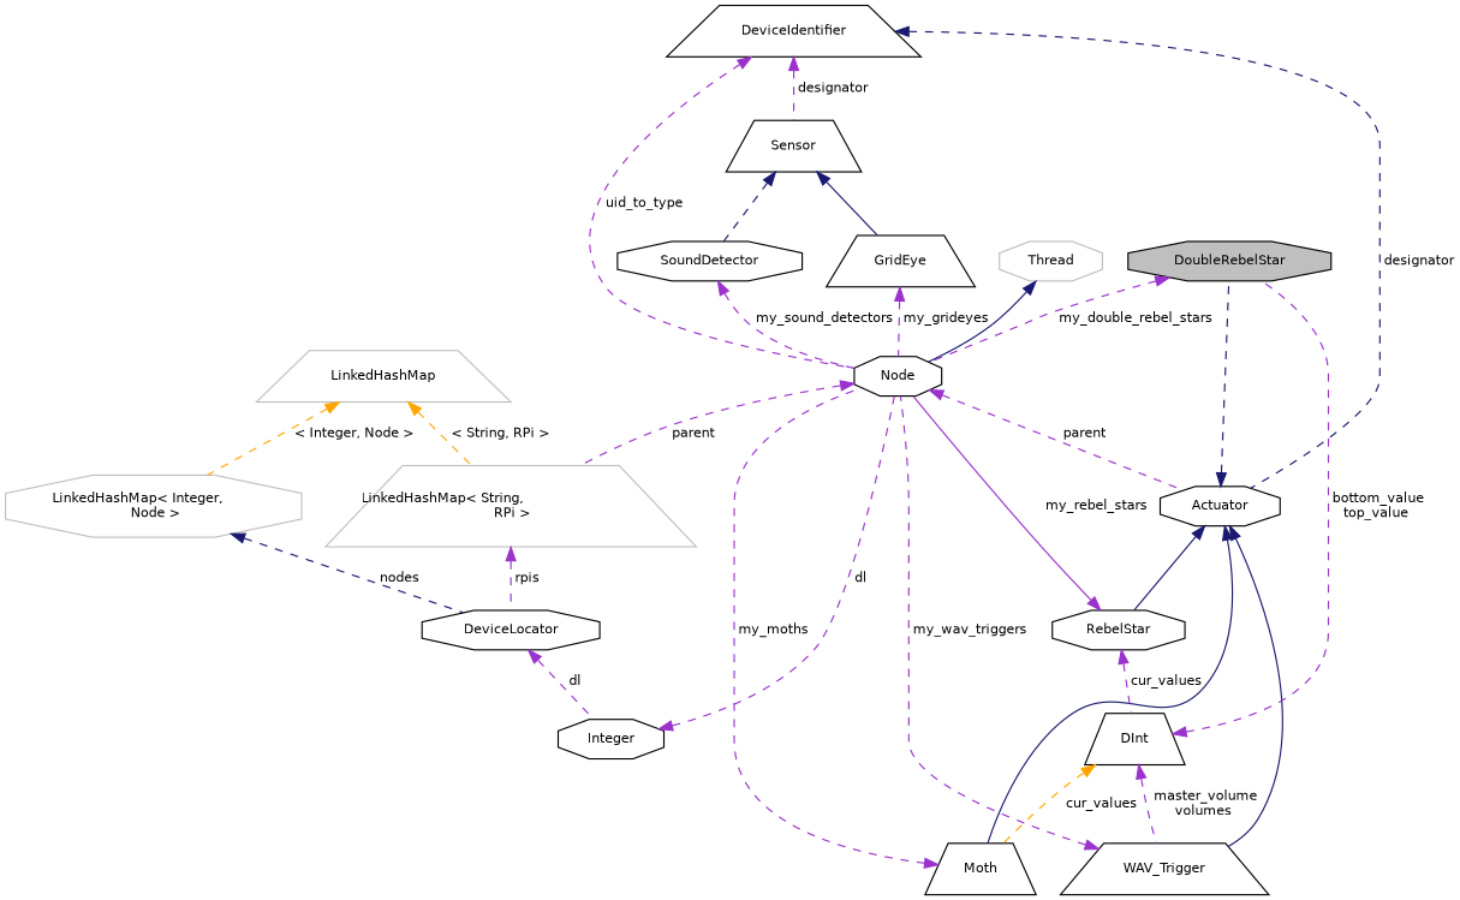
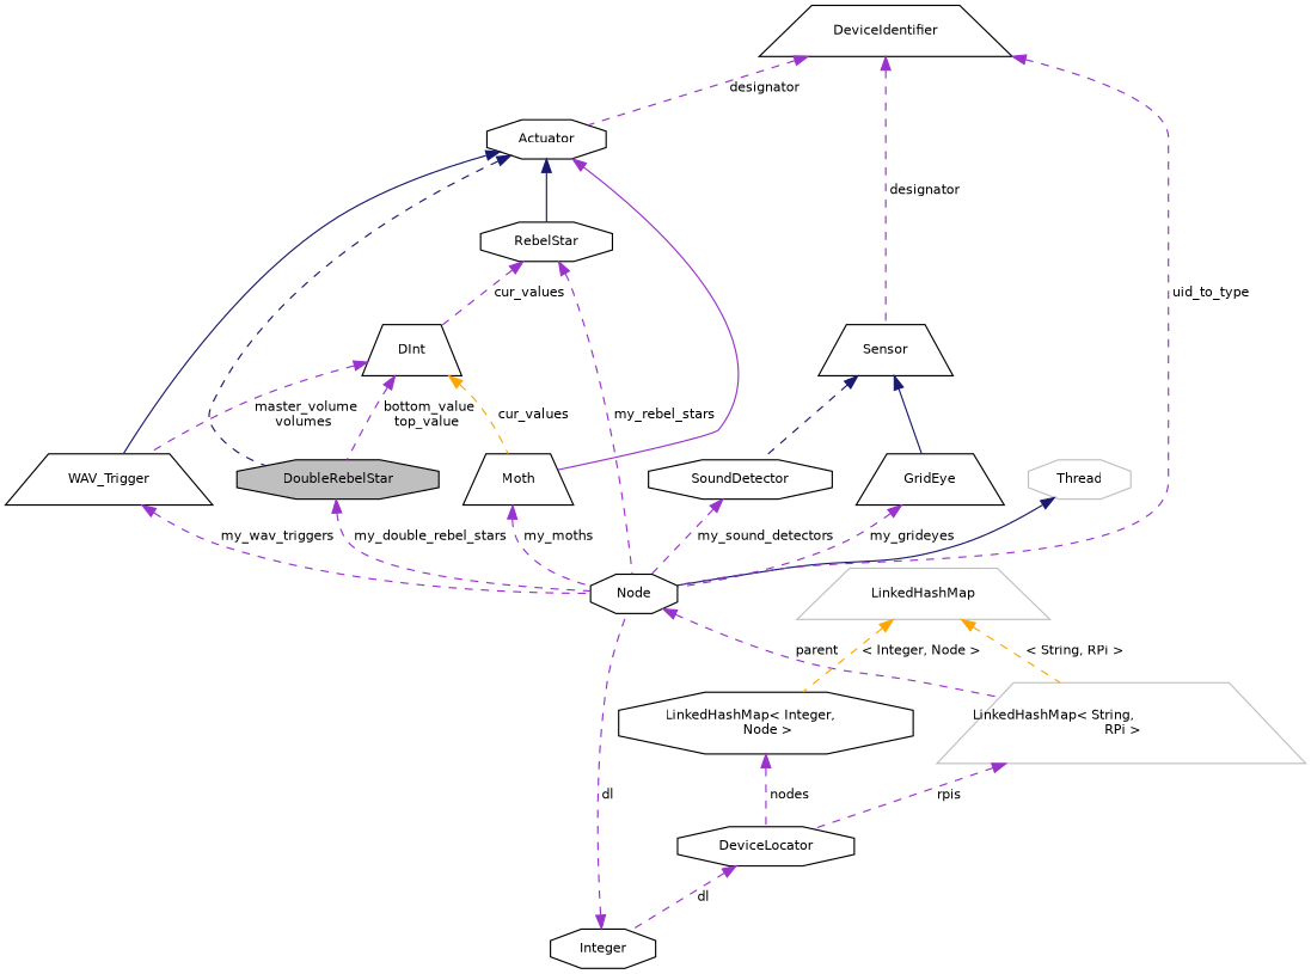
  digraph {
    node [color=black fillcolor=white fontname=Helvetica fontsize=10 shape=octagon style=filled]
    edge [color=darkorchid3 dir=back fontname=Helvetica fontsize=10 labelfontname=Helvetica labelfontsize=10 style=dashed]
    n1 [fillcolor=grey75 fontcolor=black height=0.2 label=DoubleRebelStar width=0.4]
    n2 [height=0.2 label="Node" width=0.4]
    n3 [height=0.2 label=Actuator width=0.4]
    n4 [color=grey75 height=0.2 label="LinkedHashMap\< String,\l RPi \>" shape=trapezium width=0.4]
    n5 [height=0.2 label=RebelStar width=0.4]
    n6 [height=0.2 label=WAV_Trigger shape=trapezium width=0.4]
    n7 [height=0.2 label=Moth shape=trapezium width=0.4]
    n8 [height=0.2 label=DInt shape=trapezium width=0.4]
    n9 [height=0.2 label=Sensor shape=trapezium width=0.4]
    n10 [height=0.2 label=SoundDetector width=0.4]
    n11 [height=0.2 label=GridEye shape=trapezium width=0.4]
    n12 [color=grey75 height=0.2 label=Thread width=0.4]
    n13 [height=0.2 label=DeviceIdentifier shape=trapezium width=0.4]
    n14 [height=0.2 label=Integer width=0.4]
    n15 [height=0.2 label=DeviceLocator width=0.4]
-   n16 [color=grey75 height=0.2 label="LinkedHashMap\< Integer,\l Node \>" width=0.4]
+   n16 [height=0.2 label="LinkedHashMap\< Integer,\l Node \>" width=0.4]
    n17 [color=grey75 height=0.2 label=LinkedHashMap shape=trapezium width=0.4]
    n1 -> n2 [label=" my_double_rebel_stars"]
-   n2 -> n3 [label=" parent"]
    n2 -> n4 [label=" parent"]
    n3 -> n1 [color=midnightblue]
    n3 -> n5 [color=midnightblue style=solid]
    n3 -> n6 [color=midnightblue style=solid]
-   n3 -> n7 [color=midnightblue style=solid]
+   n3 -> n7 [style=solid]
    n4 -> n15 [label=" rpis"]
-   n5 -> n2 [label=" my_rebel_stars" style=solid]
+   n5 -> n2 [label=" my_rebel_stars"]
    n5 -> n8 [label=" cur_values"]
    n6 -> n2 [label=" my_wav_triggers"]
    n7 -> n2 [label=" my_moths"]
    n8 -> n1 [label=" bottom_value\ntop_value"]
    n8 -> n6 [label=" master_volume\nvolumes"]
    n8 -> n7 [color=orange label=" cur_values"]
    n9 -> n10 [color=midnightblue]
    n9 -> n11 [color=midnightblue style=solid]
    n10 -> n2 [label=" my_sound_detectors"]
    n11 -> n2 [label=" my_grideyes"]
    n12 -> n2 [color=midnightblue style=solid]
    n13 -> n2 [label=" uid_to_type"]
-   n13 -> n3 [color=midnightblue label=" designator"]
+   n13 -> n3 [label=" designator"]
    n13 -> n9 [label=" designator"]
    n14 -> n2 [label=" dl"]
    n15 -> n14 [label=" dl"]
-   n16 -> n15 [color=midnightblue label=" nodes"]
+   n16 -> n15 [label=" nodes"]
    n17 -> n4 [color=orange label=" \< String, RPi \>"]
    n17 -> n16 [color=orange label=" \< Integer, Node \>"]
  }
